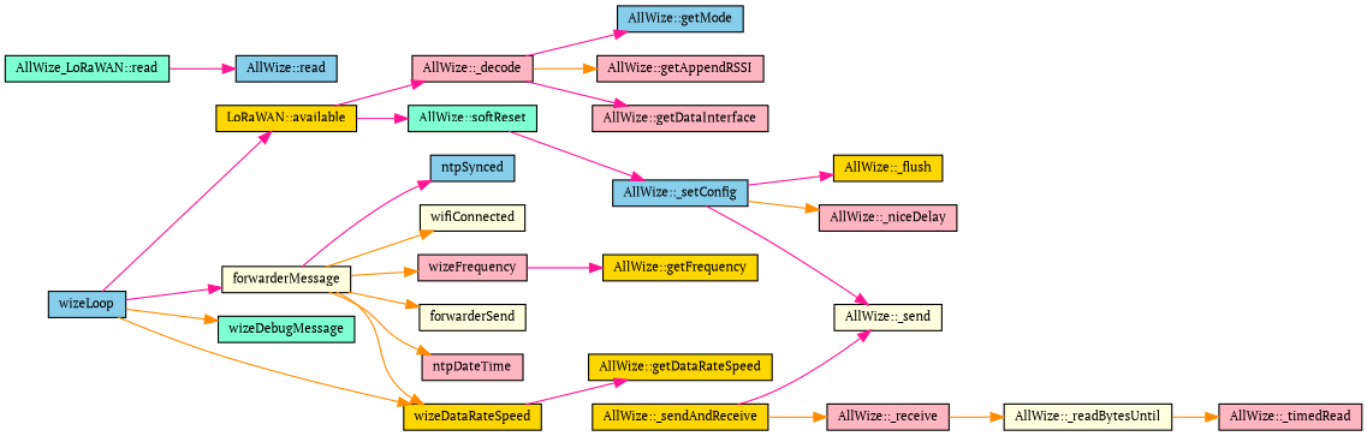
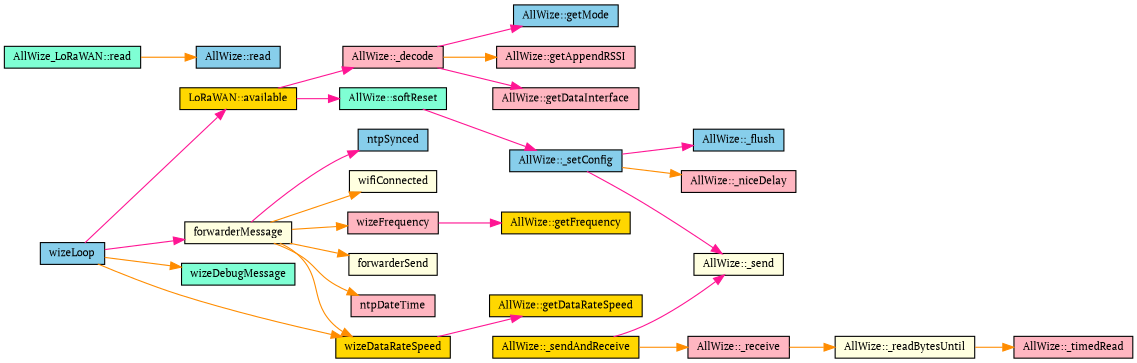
  digraph {
    fontname="PT Serif"
    rankdir=LR
    node [color=black fillcolor=lightpink fontname="PT Serif" fontsize=10 shape=record style=filled]
    edge [color=deeppink fontname="PT Serif" fontsize=10 labelfontname=Helvetica labelfontsize=10 style=solid]
    n1 [fillcolor=skyblue fontcolor=black height=0.2 label=wizeLoop width=0.4]
    n2 [fillcolor=gold height=0.2 label="LoRaWAN::available" width=0.4]
    n3 [fillcolor=lightyellow height=0.2 label=forwarderMessage width=0.4]
    n4 [fillcolor=aquamarine height=0.2 label=wizeDebugMessage width=0.4]
    n5 [fillcolor=gold height=0.2 label=wizeDataRateSpeed width=0.4]
    n6 [height=0.2 label="AllWize::_decode" width=0.4]
    n7 [fillcolor=aquamarine height=0.2 label="AllWize::softReset" width=0.4]
    n8 [fillcolor=lightyellow height=0.2 label=forwarderSend width=0.4]
    n9 [height=0.2 label=ntpDateTime width=0.4]
    n10 [fillcolor=skyblue height=0.2 label=ntpSynced width=0.4]
    n11 [fillcolor=lightyellow height=0.2 label=wifiConnected width=0.4]
    n12 [height=0.2 label=wizeFrequency width=0.4]
    n13 [fillcolor=aquamarine height=0.2 label="AllWize_LoRaWAN::read" width=0.4]
    n14 [fillcolor=skyblue height=0.2 label="AllWize::read" width=0.4]
    n15 [height=0.2 label="AllWize::getAppendRSSI" width=0.4]
    n16 [height=0.2 label="AllWize::getDataInterface" width=0.4]
    n17 [fillcolor=skyblue height=0.2 label="AllWize::getMode" width=0.4]
    n18 [fillcolor=skyblue height=0.2 label="AllWize::_setConfig" width=0.4]
-   n19 [fillcolor=gold height=0.2 label="AllWize::_flush" width=0.4]
+   n19 [fillcolor=skyblue height=0.2 label="AllWize::_flush" width=0.4]
    n20 [height=0.2 label="AllWize::_niceDelay" width=0.4]
    n21 [fillcolor=lightyellow height=0.2 label="AllWize::_send" width=0.4]
    n22 [fillcolor=gold height=0.2 label="AllWize::_sendAndReceive" width=0.4]
    n23 [height=0.2 label="AllWize::_receive" width=0.4]
    n24 [fillcolor=lightyellow height=0.2 label="AllWize::_readBytesUntil" width=0.4]
    n25 [height=0.2 label="AllWize::_timedRead" width=0.4]
    n26 [fillcolor=gold height=0.2 label="AllWize::getDataRateSpeed" width=0.4]
    n27 [fillcolor=gold height=0.2 label="AllWize::getFrequency" width=0.4]
    n1 -> n2
    n1 -> n3
    n1 -> n4 [color=darkorange]
    n1 -> n5 [color=darkorange]
    n2 -> n6
    n2 -> n7
    n3 -> n5 [color=darkorange]
    n3 -> n8 [color=darkorange]
    n3 -> n9 [color=darkorange]
    n3 -> n10
    n3 -> n11 [color=darkorange]
    n3 -> n12 [color=darkorange]
    n5 -> n26
    n6 -> n15 [color=darkorange]
    n6 -> n16
    n6 -> n17
    n7 -> n18
    n12 -> n27
-   n13 -> n14
+   n13 -> n14 [color=darkorange]
    n18 -> n19
    n18 -> n20 [color=darkorange]
    n18 -> n21
    n22 -> n21
    n22 -> n23 [color=darkorange]
    n23 -> n24 [color=darkorange]
    n24 -> n25 [color=darkorange]
  }
